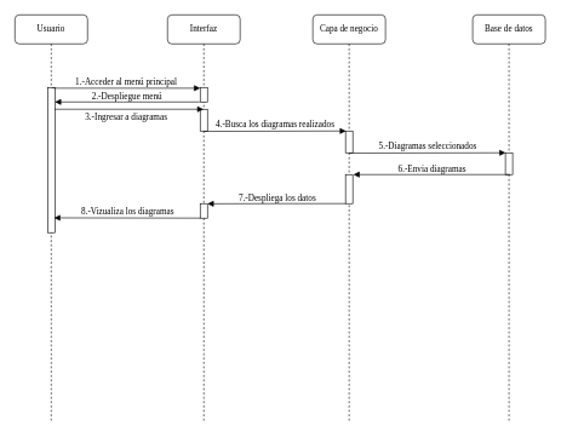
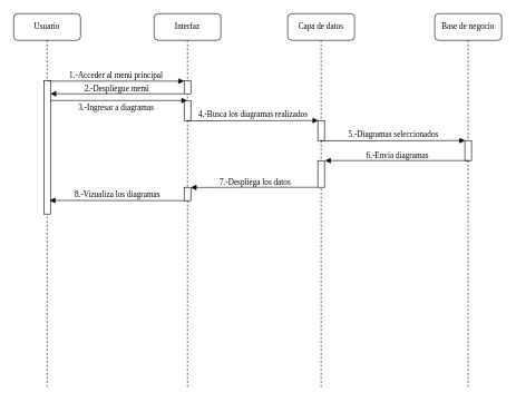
  <mxCell id="0" />
  <mxCell id="1" parent="0" />
  <mxCell id="2" value="Interfaz" style="shape=umlLifeline;perimeter=lifelinePerimeter;whiteSpace=wrap;html=1;container=1;collapsible=0;recursiveResize=0;outlineConnect=0;rounded=1;shadow=0;comic=0;labelBackgroundColor=none;strokeWidth=1;fontFamily=Verdana;fontSize=12;align=center;" vertex="1" parent="1"><mxGeometry x="230" y="20" width="100" height="560" as="geometry" /></mxCell>
  <mxCell id="3" value="" style="html=1;points=[];perimeter=orthogonalPerimeter;rounded=0;shadow=0;comic=0;labelBackgroundColor=none;strokeWidth=1;fontFamily=Verdana;fontSize=12;align=center;" vertex="1" parent="2"><mxGeometry x="45" y="100" width="10" height="20" as="geometry" /></mxCell>
  <mxCell id="4" value="" style="html=1;points=[];perimeter=orthogonalPerimeter;rounded=0;shadow=0;comic=0;labelBackgroundColor=none;strokeWidth=1;fontFamily=Verdana;fontSize=12;align=center;" vertex="1" parent="2"><mxGeometry x="45" y="130" width="10" height="30" as="geometry" /></mxCell>
  <mxCell id="5" value="" style="html=1;points=[];perimeter=orthogonalPerimeter;rounded=0;shadow=0;comic=0;labelBackgroundColor=none;strokeWidth=1;fontFamily=Verdana;fontSize=12;align=center;" vertex="1" parent="2"><mxGeometry x="45" y="260" width="10" height="20" as="geometry" /></mxCell>
- <mxCell id="6" value="Capa de negocio" style="shape=umlLifeline;perimeter=lifelinePerimeter;whiteSpace=wrap;html=1;container=1;collapsible=0;recursiveResize=0;outlineConnect=0;rounded=1;shadow=0;comic=0;labelBackgroundColor=none;strokeWidth=1;fontFamily=Verdana;fontSize=12;align=center;" vertex="1" parent="1"><mxGeometry x="430" y="20" width="100" height="560" as="geometry" /></mxCell>
+ <mxCell id="6" value="Capa de datos" style="shape=umlLifeline;perimeter=lifelinePerimeter;whiteSpace=wrap;html=1;container=1;collapsible=0;recursiveResize=0;outlineConnect=0;rounded=1;shadow=0;comic=0;labelBackgroundColor=none;strokeWidth=1;fontFamily=Verdana;fontSize=12;align=center;" vertex="1" parent="1"><mxGeometry x="430" y="20" width="100" height="560" as="geometry" /></mxCell>
  <mxCell id="7" value="" style="html=1;points=[];perimeter=orthogonalPerimeter;rounded=0;shadow=0;comic=0;labelBackgroundColor=none;strokeWidth=1;fontFamily=Verdana;fontSize=12;align=center;" vertex="1" parent="6"><mxGeometry x="45" y="220" width="10" height="40" as="geometry" /></mxCell>
  <mxCell id="8" value="" style="html=1;points=[];perimeter=orthogonalPerimeter;rounded=0;shadow=0;comic=0;labelBackgroundColor=none;strokeWidth=1;fontFamily=Verdana;fontSize=12;align=center;" vertex="1" parent="6"><mxGeometry x="45" y="160" width="10" height="30" as="geometry" /></mxCell>
- <mxCell id="9" value="Base de datos" style="shape=umlLifeline;perimeter=lifelinePerimeter;whiteSpace=wrap;html=1;container=1;collapsible=0;recursiveResize=0;outlineConnect=0;rounded=1;shadow=0;comic=0;labelBackgroundColor=none;strokeWidth=1;fontFamily=Verdana;fontSize=12;align=center;" vertex="1" parent="1"><mxGeometry x="650" y="20" width="100" height="560" as="geometry" /></mxCell>
+ <mxCell id="9" value="Base de negocio" style="shape=umlLifeline;perimeter=lifelinePerimeter;whiteSpace=wrap;html=1;container=1;collapsible=0;recursiveResize=0;outlineConnect=0;rounded=1;shadow=0;comic=0;labelBackgroundColor=none;strokeWidth=1;fontFamily=Verdana;fontSize=12;align=center;" vertex="1" parent="1"><mxGeometry x="650" y="20" width="100" height="560" as="geometry" /></mxCell>
  <mxCell id="10" value="" style="html=1;points=[];perimeter=orthogonalPerimeter;rounded=0;shadow=0;comic=0;labelBackgroundColor=none;strokeWidth=1;fontFamily=Verdana;fontSize=12;align=center;" vertex="1" parent="9"><mxGeometry x="45" y="190" width="10" height="30" as="geometry" /></mxCell>
  <mxCell id="11" value="Usuario" style="shape=umlLifeline;perimeter=lifelinePerimeter;whiteSpace=wrap;html=1;container=1;collapsible=0;recursiveResize=0;outlineConnect=0;rounded=1;shadow=0;comic=0;labelBackgroundColor=none;strokeWidth=1;fontFamily=Verdana;fontSize=12;align=center;" vertex="1" parent="1"><mxGeometry x="20" y="20" width="100" height="560" as="geometry" /></mxCell>
  <mxCell id="12" value="" style="html=1;points=[];perimeter=orthogonalPerimeter;rounded=0;shadow=0;comic=0;labelBackgroundColor=none;strokeWidth=1;fontFamily=Verdana;fontSize=12;align=center;" vertex="1" parent="11"><mxGeometry x="45" y="100" width="10" height="200" as="geometry" /></mxCell>
  <mxCell id="13" value="1.-Acceder al menú principal" style="html=1;verticalAlign=bottom;endArrow=block;entryX=0;entryY=0;labelBackgroundColor=none;fontFamily=Verdana;fontSize=12;edgeStyle=elbowEdgeStyle;elbow=vertical;exitX=0.68;exitY=-0.003;exitDx=0;exitDy=0;exitPerimeter=0;" edge="1" parent="1"><mxGeometry relative="1" as="geometry"><mxPoint x="71.8" y="120" as="sourcePoint" /><mxPoint as="offset" /><mxPoint x="275" y="121.5" as="targetPoint" /></mxGeometry></mxCell>
  <mxCell id="14" value="3.-Ingresar a diagramas" style="html=1;verticalAlign=bottom;endArrow=block;labelBackgroundColor=none;fontFamily=Verdana;fontSize=12;edgeStyle=elbowEdgeStyle;elbow=vertical;exitX=0.96;exitY=0.118;exitDx=0;exitDy=0;exitPerimeter=0;" edge="1" parent="1"><mxGeometry x="-0.043" y="-20" relative="1" as="geometry"><mxPoint x="74.6" y="150.01" as="sourcePoint" /><mxPoint x="279.5" y="150" as="targetPoint" /><mxPoint as="offset" /></mxGeometry></mxCell>
  <mxCell id="15" value="2.-Despliegue menú" style="html=1;verticalAlign=bottom;endArrow=block;labelBackgroundColor=none;fontFamily=Verdana;fontSize=12;edgeStyle=elbowEdgeStyle;elbow=vertical;exitX=-0.08;exitY=1;exitDx=0;exitDy=0;exitPerimeter=0;" edge="1" parent="1" source="3" target="12"><mxGeometry x="0.003" y="1" relative="1" as="geometry"><mxPoint x="284.67" y="141.09" as="sourcePoint" /><mxPoint x="100" y="140" as="targetPoint" /><mxPoint as="offset" /><Array as="points"><mxPoint x="170" y="140" /></Array></mxGeometry></mxCell>
  <mxCell id="16" value="8.-Vizualiza los diagramas" style="html=1;verticalAlign=bottom;endArrow=block;labelBackgroundColor=none;fontFamily=Verdana;fontSize=12;edgeStyle=elbowEdgeStyle;elbow=vertical;exitX=0.04;exitY=1;exitDx=0;exitDy=0;exitPerimeter=0;entryX=0.883;entryY=0.902;entryDx=0;entryDy=0;entryPerimeter=0;" edge="1" parent="1" source="5" target="12"><mxGeometry x="0.0" relative="1" as="geometry"><mxPoint x="265.43" y="299.63" as="sourcePoint" /><Array as="points"><mxPoint x="185.43" y="299.63" /></Array><mxPoint x="110" y="300" as="targetPoint" /><mxPoint as="offset" /></mxGeometry></mxCell>
  <mxCell id="17" value="7.-Despliega los datos" style="html=1;verticalAlign=bottom;endArrow=block;labelBackgroundColor=none;fontFamily=Verdana;fontSize=12;edgeStyle=elbowEdgeStyle;elbow=vertical;exitX=0.04;exitY=1;exitDx=0;exitDy=0;exitPerimeter=0;entryX=1;entryY=0.013;entryDx=0;entryDy=0;entryPerimeter=0;" edge="1" parent="1" source="7" target="5"><mxGeometry x="-0.01" y="1" relative="1" as="geometry"><mxPoint x="466" y="280" as="sourcePoint" /><Array as="points" /><mxPoint x="320" y="280" as="targetPoint" /><mxPoint as="offset" /></mxGeometry></mxCell>
  <mxCell id="18" value="4.-Busca los diagramas realizados" style="html=1;verticalAlign=bottom;endArrow=block;labelBackgroundColor=none;fontFamily=Verdana;fontSize=12;edgeStyle=elbowEdgeStyle;elbow=vertical;exitX=1.057;exitY=0.321;exitDx=0;exitDy=0;exitPerimeter=0;entryX=0.071;entryY=0.043;entryDx=0;entryDy=0;entryPerimeter=0;" edge="1" parent="1"><mxGeometry x="-0.001" relative="1" as="geometry"><mxPoint x="280" y="180.5" as="sourcePoint" /><mxPoint as="offset" /><mxPoint x="475.71" y="180.86" as="targetPoint" /><Array as="points"><mxPoint x="374.43" y="180" /></Array></mxGeometry></mxCell>
  <mxCell id="19" value="5.-Diagramas seleccionados" style="html=1;verticalAlign=bottom;endArrow=block;labelBackgroundColor=none;fontFamily=Verdana;fontSize=12;edgeStyle=elbowEdgeStyle;elbow=vertical;exitX=1.057;exitY=0.321;exitDx=0;exitDy=0;exitPerimeter=0;entryX=0.04;entryY=0;entryDx=0;entryDy=0;entryPerimeter=0;" edge="1" parent="1" target="10"><mxGeometry x="-0.001" relative="1" as="geometry"><mxPoint x="480" y="210.5" as="sourcePoint" /><mxPoint as="offset" /><mxPoint x="675.71" y="210.86" as="targetPoint" /><Array as="points"><mxPoint x="574.43" y="210" /></Array></mxGeometry></mxCell>
  <mxCell id="20" value="6.-Envia diagramas" style="html=1;verticalAlign=bottom;endArrow=block;labelBackgroundColor=none;fontFamily=Verdana;fontSize=12;edgeStyle=elbowEdgeStyle;elbow=vertical;exitX=0;exitY=1.011;exitDx=0;exitDy=0;exitPerimeter=0;entryX=1.08;entryY=0.01;entryDx=0;entryDy=0;entryPerimeter=0;" edge="1" parent="1" target="7"><mxGeometry x="-0.009" y="1" relative="1" as="geometry"><mxPoint x="701" y="240" as="sourcePoint" /><Array as="points"><mxPoint x="618.4" y="240" /></Array><mxPoint x="500" y="240" as="targetPoint" /><mxPoint as="offset" /></mxGeometry></mxCell>
